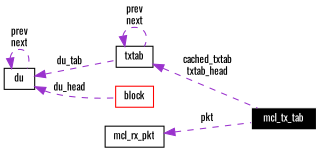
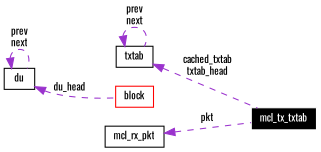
  digraph {
    fontname=Oswald
    rankdir=LR
    node [color=black fontname=Oswald fontsize=10 shape=record]
    edge [color=darkorchid3 dir=back fontname=Oswald fontsize=10 labelfontname=Helvetica labelfontsize=10 style=dashed]
-   n1 [color=white fillcolor=black fontcolor=white height=0.2 label=mcl_tx_tab style=filled width=0.4]
+   n1 [color=white fillcolor=black fontcolor=white height=0.2 label=mcl_tx_txtab style=filled width=0.4]
    n2 [height=0.2 label=txtab width=0.4]
    n3 [height=0.2 label=du width=0.4]
    n4 [color=red height=0.2 label=block width=0.4]
    n5 [height=0.2 label=mcl_rx_pkt width=0.4]
    n2 -> n1 [label="cached_txtab\ntxtab_head"]
    n2 -> n2 [label="prev\nnext"]
-   n3 -> n2 [label=du_tab]
    n3 -> n3 [label="prev\nnext"]
    n3 -> n4 [label=du_head]
    n5 -> n1 [label=pkt]
  }
